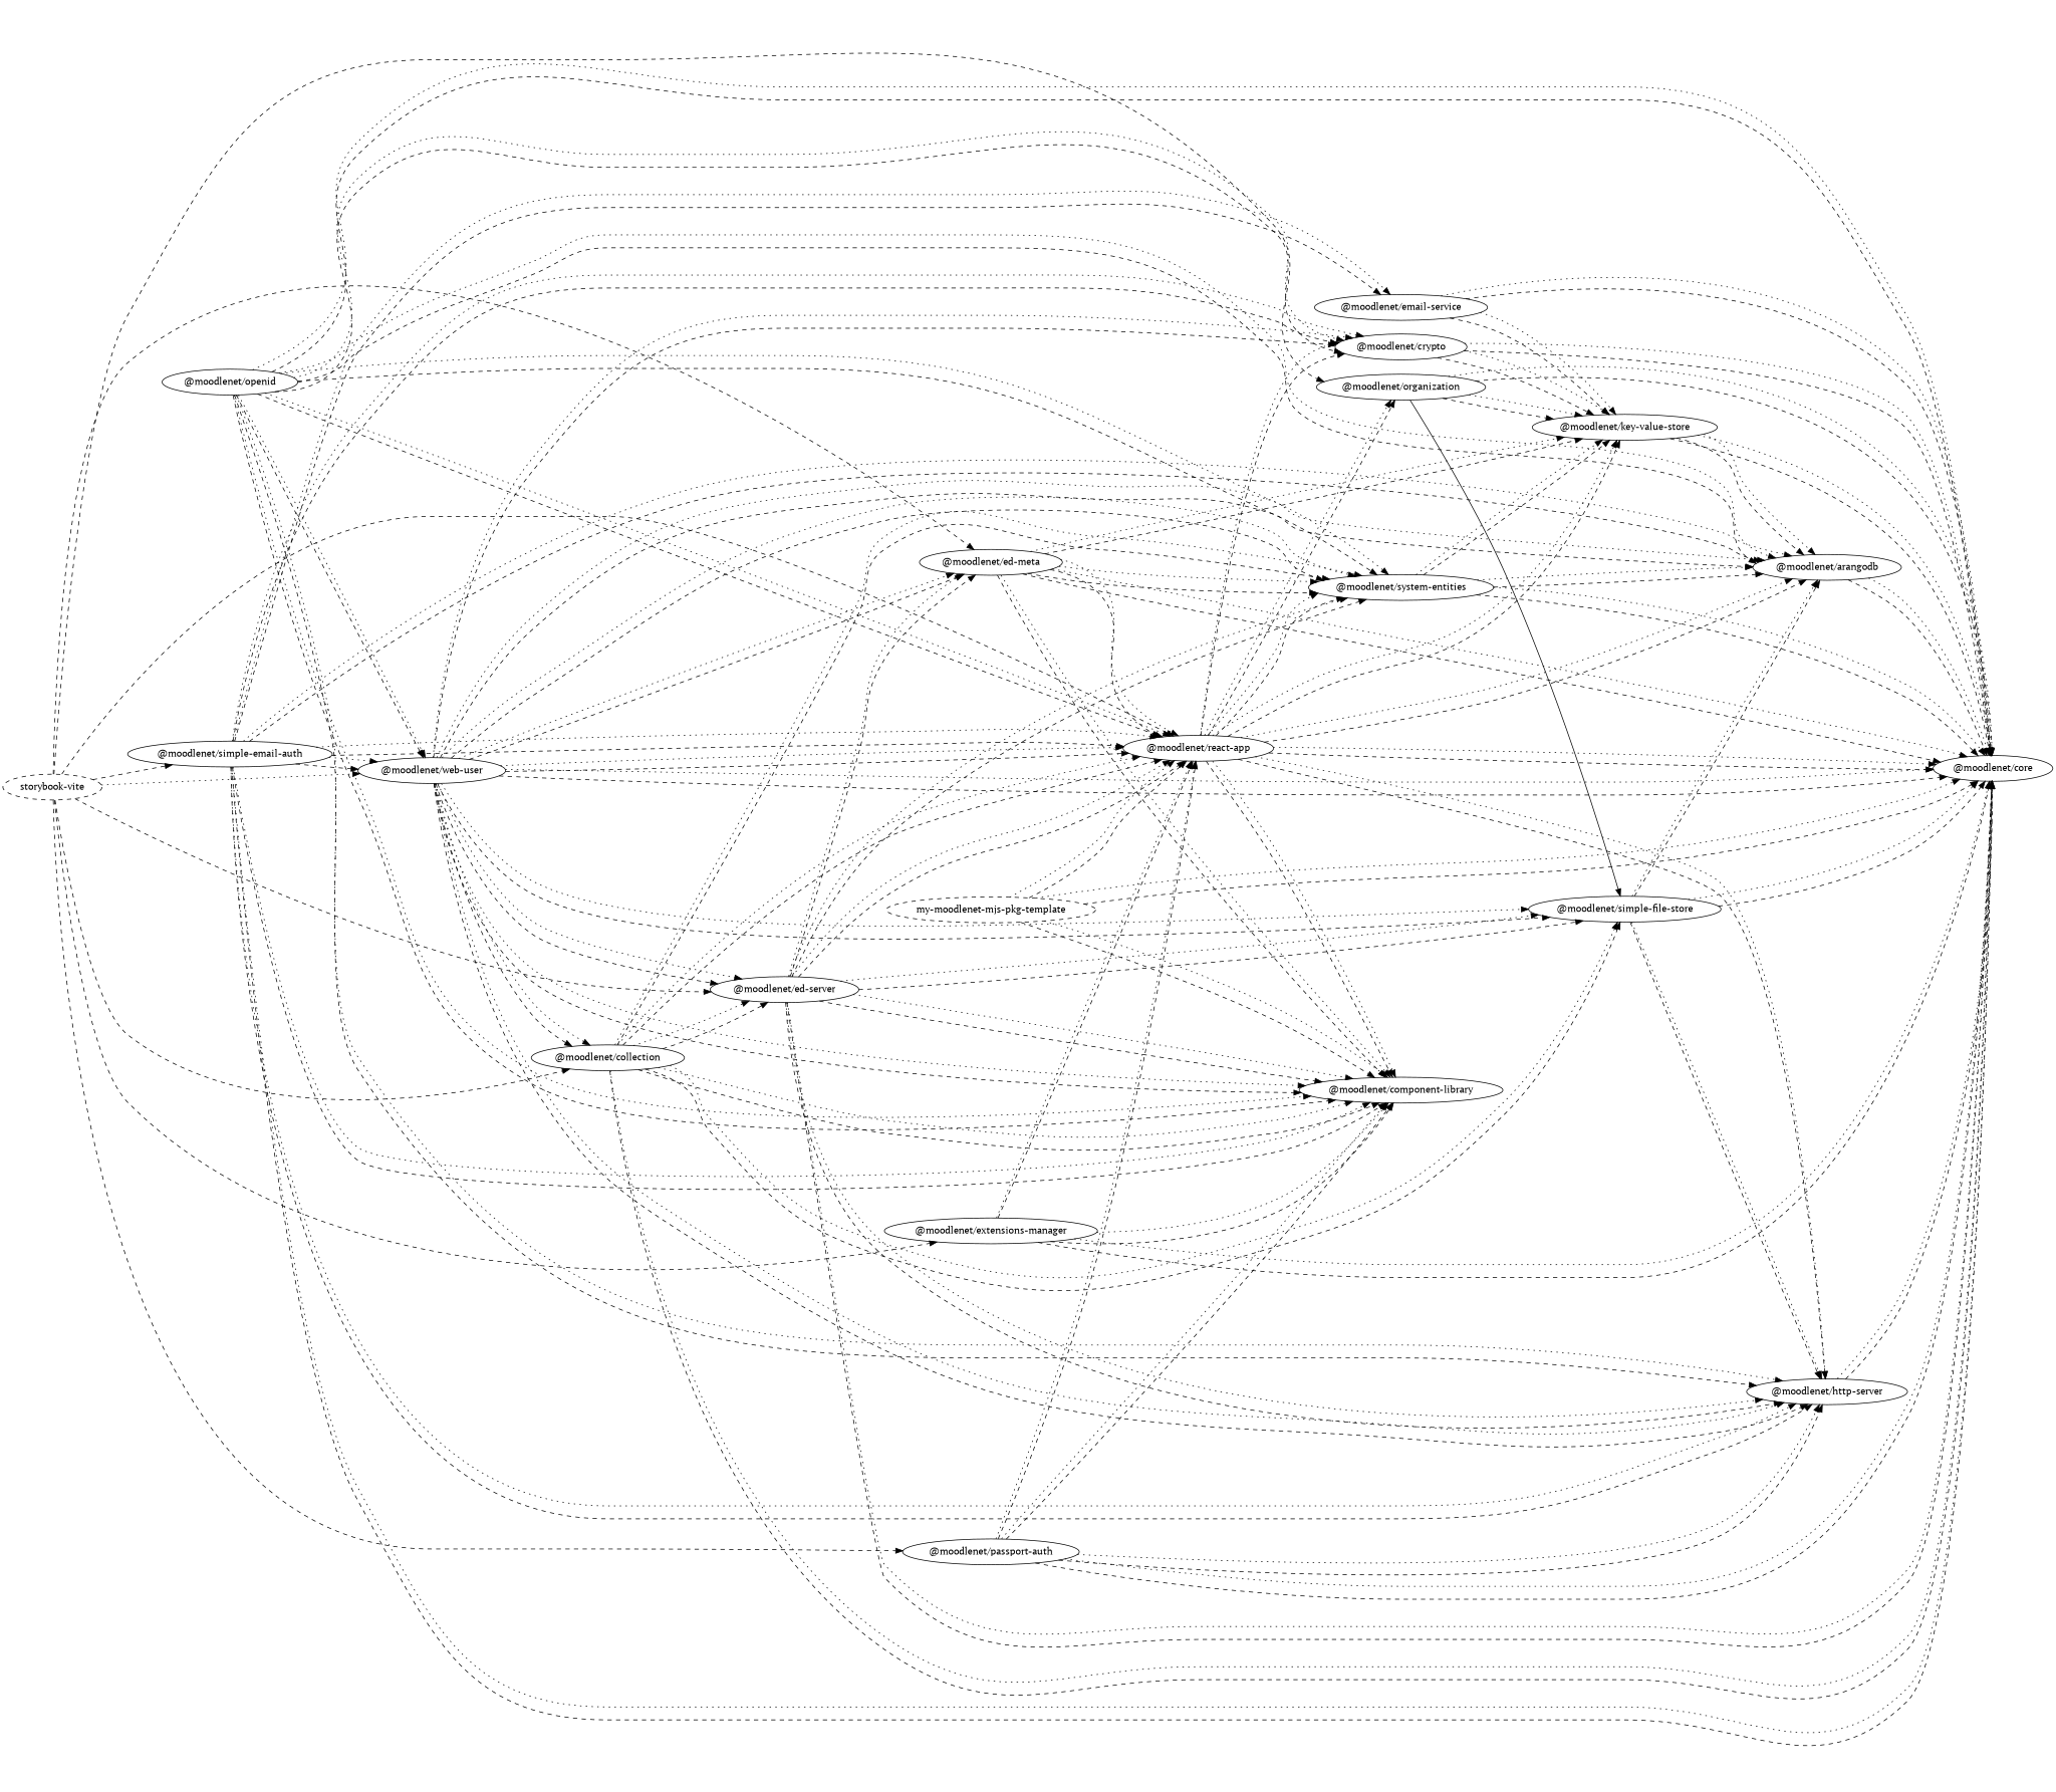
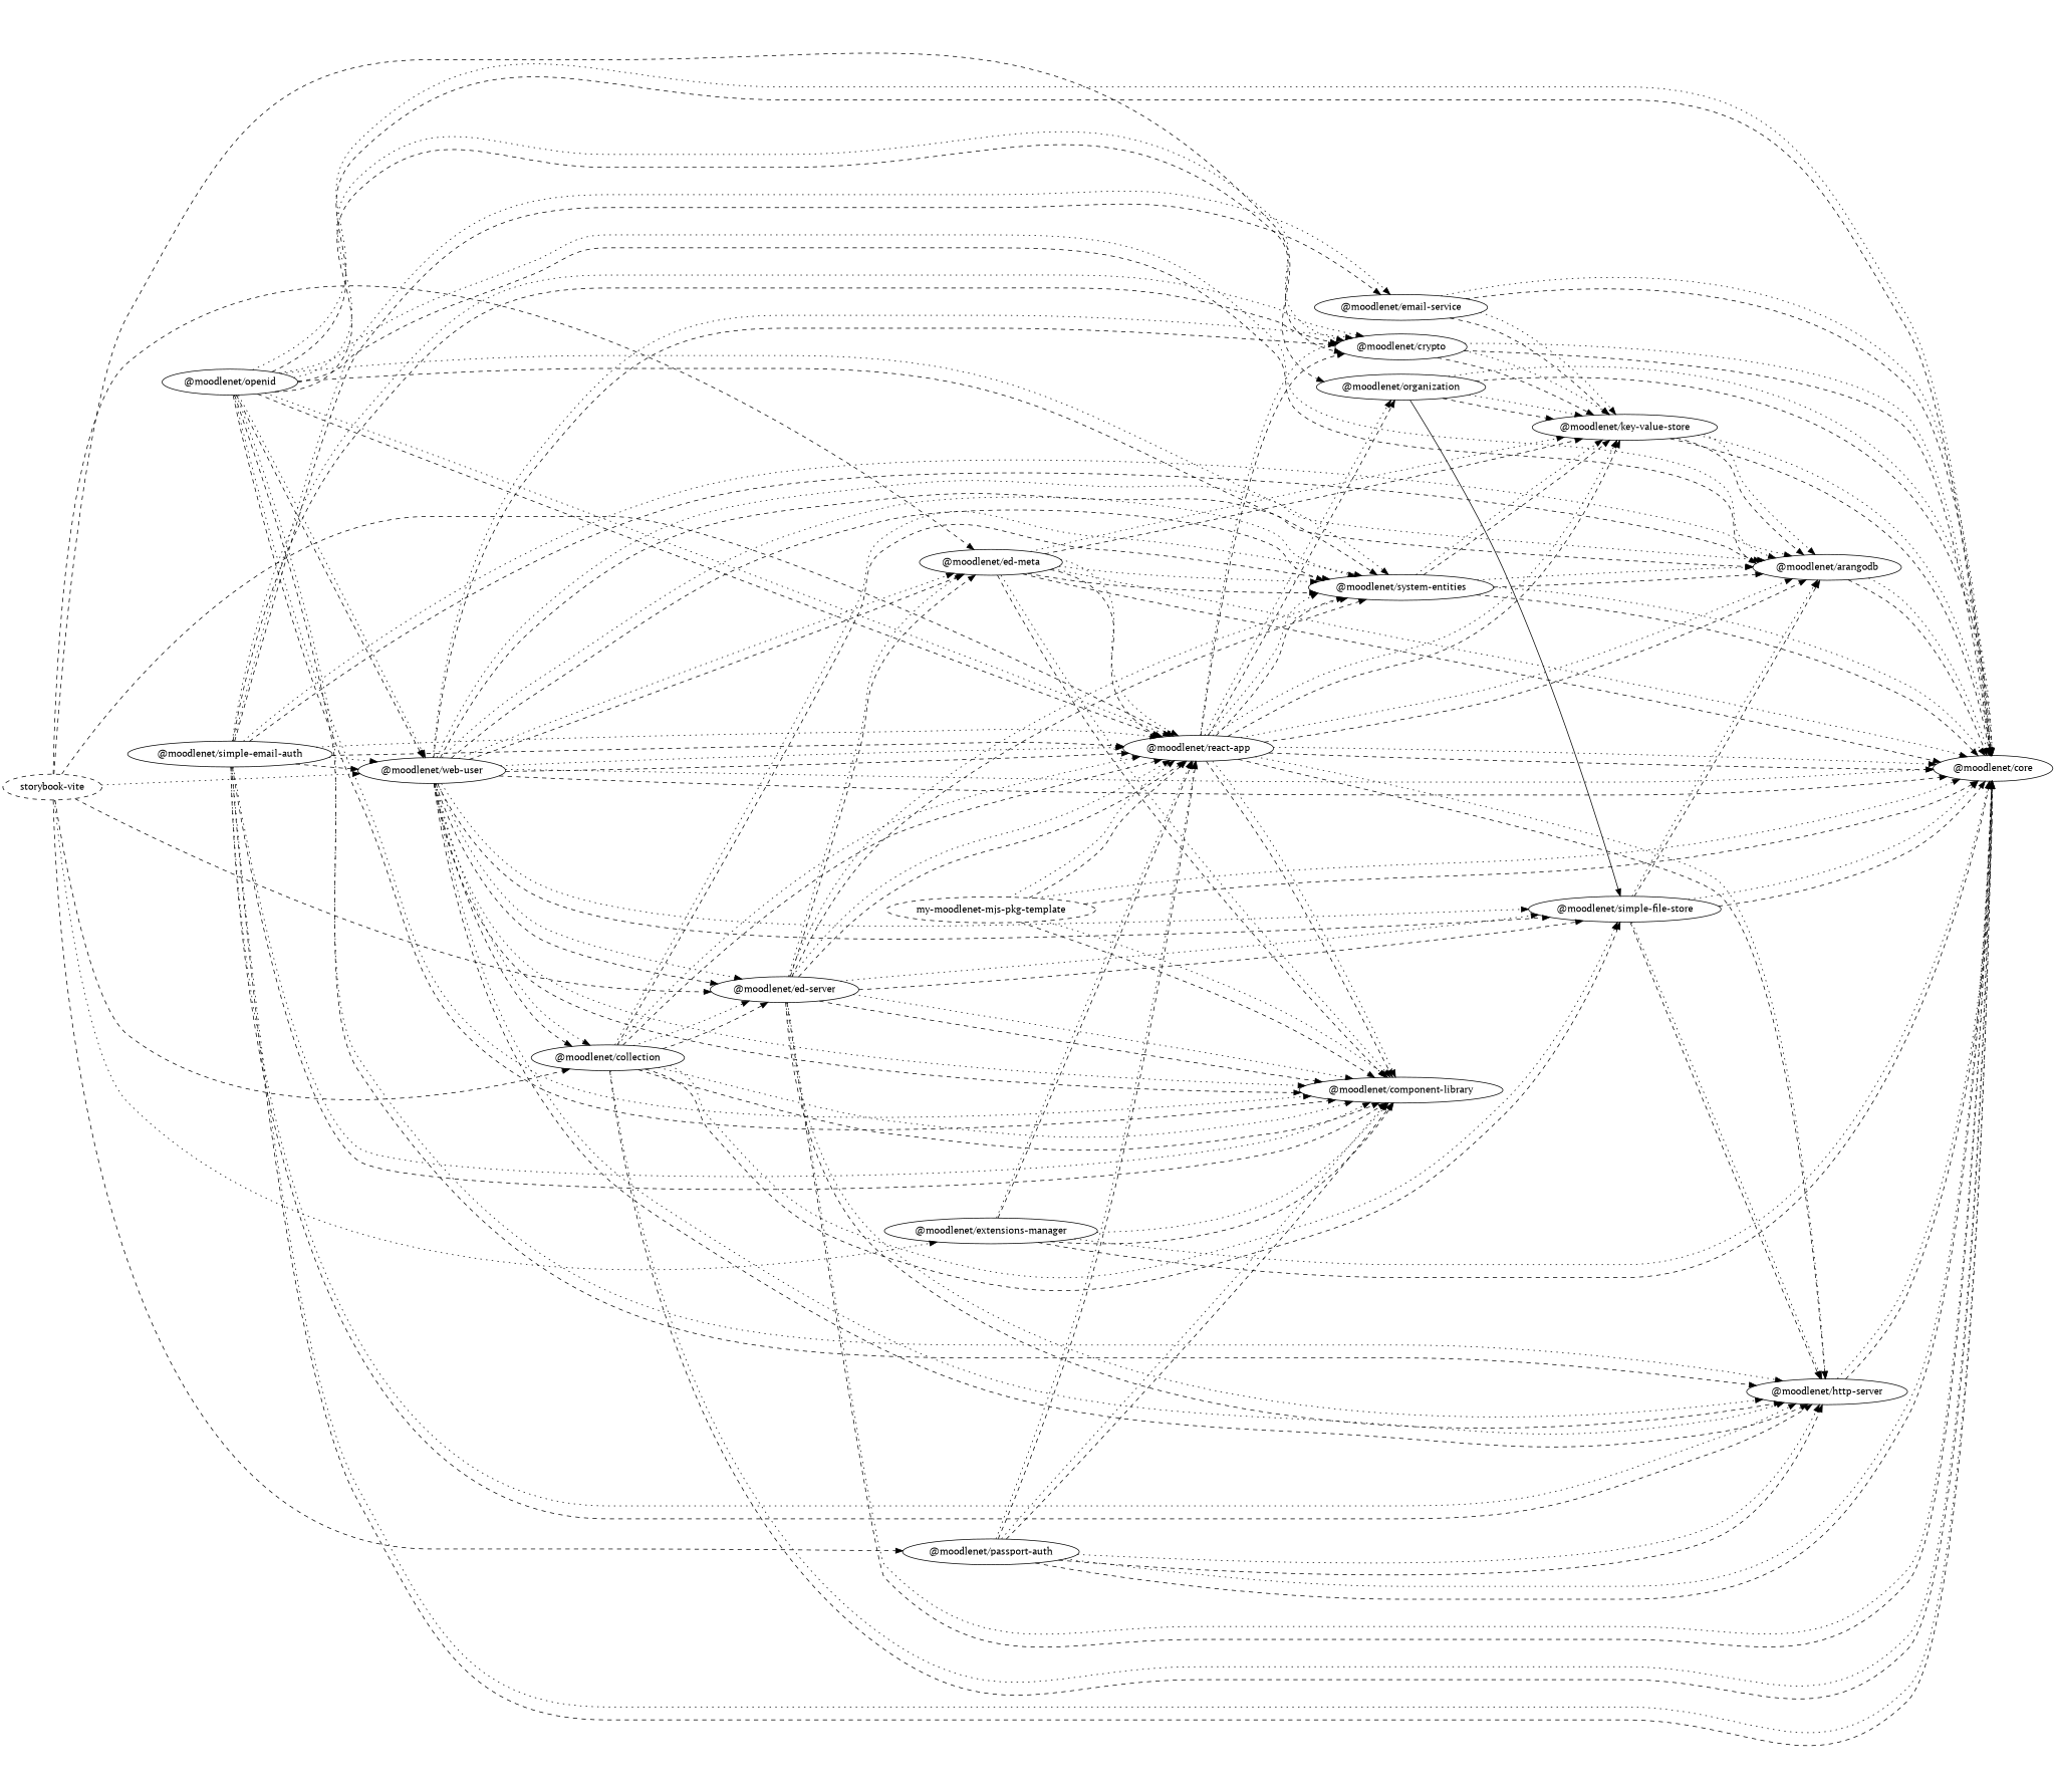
  digraph {
    fontname="PT Serif"
    rankdir=LR
    node [fontname="PT Serif"]
    edge [fontname="PT Serif" style=dashed]
    "@moodlenet/arangodb"
    "@moodlenet/core"
    "@moodlenet/collection"
    "@moodlenet/component-library"
    n5 [label="@moodlenet/ed-server"]
    "@moodlenet/react-app"
    "@moodlenet/simple-file-store"
    "@moodlenet/system-entities"
    "@moodlenet/ed-meta"
    "@moodlenet/http-server"
    "@moodlenet/crypto"
    "@moodlenet/key-value-store"
    "@moodlenet/organization"
    "@moodlenet/email-service"
    "@moodlenet/extensions-manager"
    "my-moodlenet-mjs-pkg-template" [style=dashed]
    "@moodlenet/openid"
    "@moodlenet/web-user"
    "@moodlenet/passport-auth"
    "@moodlenet/simple-email-auth"
    "storybook-vite" [style=dashed]
    "@moodlenet/arangodb" -> "@moodlenet/core"
    "@moodlenet/arangodb" -> "@moodlenet/core" [style=dotted]
    "@moodlenet/collection" -> "@moodlenet/core"
    "@moodlenet/collection" -> "@moodlenet/core" [style=dotted]
    "@moodlenet/collection" -> "@moodlenet/component-library"
    "@moodlenet/collection" -> "@moodlenet/component-library" [style=dotted]
    "@moodlenet/collection" -> n5
    "@moodlenet/collection" -> n5 [style=dotted]
    "@moodlenet/collection" -> "@moodlenet/react-app"
    "@moodlenet/collection" -> "@moodlenet/react-app" [style=dotted]
    "@moodlenet/collection" -> "@moodlenet/simple-file-store"
    "@moodlenet/collection" -> "@moodlenet/simple-file-store" [style=dotted]
    "@moodlenet/collection" -> "@moodlenet/system-entities"
    "@moodlenet/collection" -> "@moodlenet/system-entities" [style=dotted]
    n5 -> "@moodlenet/core"
    n5 -> "@moodlenet/core" [style=dotted]
    n5 -> "@moodlenet/component-library"
    n5 -> "@moodlenet/component-library" [style=dotted]
    n5 -> "@moodlenet/react-app"
    n5 -> "@moodlenet/react-app" [style=dotted]
    n5 -> "@moodlenet/simple-file-store"
    n5 -> "@moodlenet/simple-file-store" [style=dotted]
    n5 -> "@moodlenet/system-entities"
    n5 -> "@moodlenet/system-entities" [style=dotted]
    n5 -> "@moodlenet/ed-meta"
    n5 -> "@moodlenet/ed-meta" [style=dotted]
    n5 -> "@moodlenet/http-server"
    n5 -> "@moodlenet/http-server" [style=dotted]
    "@moodlenet/react-app" -> "@moodlenet/arangodb"
    "@moodlenet/react-app" -> "@moodlenet/arangodb" [style=dotted]
    "@moodlenet/react-app" -> "@moodlenet/core"
    "@moodlenet/react-app" -> "@moodlenet/core" [style=dotted]
    "@moodlenet/react-app" -> "@moodlenet/component-library"
    "@moodlenet/react-app" -> "@moodlenet/component-library" [style=dotted]
    "@moodlenet/react-app" -> "@moodlenet/system-entities"
    "@moodlenet/react-app" -> "@moodlenet/system-entities" [style=dotted]
    "@moodlenet/react-app" -> "@moodlenet/http-server"
    "@moodlenet/react-app" -> "@moodlenet/http-server" [style=dotted]
    "@moodlenet/react-app" -> "@moodlenet/crypto"
    "@moodlenet/react-app" -> "@moodlenet/crypto" [style=dotted]
    "@moodlenet/react-app" -> "@moodlenet/key-value-store"
    "@moodlenet/react-app" -> "@moodlenet/key-value-store" [style=dotted]
    "@moodlenet/react-app" -> "@moodlenet/organization"
    "@moodlenet/react-app" -> "@moodlenet/organization" [style=dotted]
    "@moodlenet/simple-file-store" -> "@moodlenet/arangodb"
    "@moodlenet/simple-file-store" -> "@moodlenet/arangodb" [style=dotted]
    "@moodlenet/simple-file-store" -> "@moodlenet/core"
    "@moodlenet/simple-file-store" -> "@moodlenet/core" [style=dotted]
    "@moodlenet/simple-file-store" -> "@moodlenet/http-server"
    "@moodlenet/simple-file-store" -> "@moodlenet/http-server" [style=dotted]
    "@moodlenet/system-entities" -> "@moodlenet/arangodb"
    "@moodlenet/system-entities" -> "@moodlenet/arangodb" [style=dotted]
    "@moodlenet/system-entities" -> "@moodlenet/core"
    "@moodlenet/system-entities" -> "@moodlenet/core" [style=dotted]
    "@moodlenet/system-entities" -> "@moodlenet/key-value-store"
    "@moodlenet/system-entities" -> "@moodlenet/key-value-store" [style=dotted]
    "@moodlenet/ed-meta" -> "@moodlenet/core"
    "@moodlenet/ed-meta" -> "@moodlenet/core" [style=dotted]
    "@moodlenet/ed-meta" -> "@moodlenet/component-library"
    "@moodlenet/ed-meta" -> "@moodlenet/component-library" [style=dotted]
    "@moodlenet/ed-meta" -> "@moodlenet/react-app"
    "@moodlenet/ed-meta" -> "@moodlenet/react-app" [style=dotted]
    "@moodlenet/ed-meta" -> "@moodlenet/system-entities"
    "@moodlenet/ed-meta" -> "@moodlenet/system-entities" [style=dotted]
    "@moodlenet/ed-meta" -> "@moodlenet/key-value-store"
    "@moodlenet/ed-meta" -> "@moodlenet/key-value-store" [style=dotted]
    "@moodlenet/http-server" -> "@moodlenet/core"
    "@moodlenet/http-server" -> "@moodlenet/core" [style=dotted]
    "@moodlenet/crypto" -> "@moodlenet/core"
    "@moodlenet/crypto" -> "@moodlenet/core" [style=dotted]
    "@moodlenet/crypto" -> "@moodlenet/key-value-store"
    "@moodlenet/crypto" -> "@moodlenet/key-value-store" [style=dotted]
    "@moodlenet/key-value-store" -> "@moodlenet/arangodb"
    "@moodlenet/key-value-store" -> "@moodlenet/arangodb" [style=dotted]
    "@moodlenet/key-value-store" -> "@moodlenet/core"
    "@moodlenet/key-value-store" -> "@moodlenet/core" [style=dotted]
    "@moodlenet/organization" -> "@moodlenet/core"
    "@moodlenet/organization" -> "@moodlenet/core" [style=dotted]
    "@moodlenet/organization" -> "@moodlenet/simple-file-store" [style=""]
    "@moodlenet/organization" -> "@moodlenet/key-value-store"
    "@moodlenet/organization" -> "@moodlenet/key-value-store" [style=dotted]
    "@moodlenet/email-service" -> "@moodlenet/core"
    "@moodlenet/email-service" -> "@moodlenet/core" [style=dotted]
    "@moodlenet/email-service" -> "@moodlenet/key-value-store"
    "@moodlenet/email-service" -> "@moodlenet/key-value-store" [style=dotted]
    "@moodlenet/extensions-manager" -> "@moodlenet/core"
    "@moodlenet/extensions-manager" -> "@moodlenet/core" [style=dotted]
    "@moodlenet/extensions-manager" -> "@moodlenet/component-library"
    "@moodlenet/extensions-manager" -> "@moodlenet/component-library" [style=dotted]
    "@moodlenet/extensions-manager" -> "@moodlenet/react-app"
    "@moodlenet/extensions-manager" -> "@moodlenet/react-app" [style=dotted]
    "my-moodlenet-mjs-pkg-template" -> "@moodlenet/core"
    "my-moodlenet-mjs-pkg-template" -> "@moodlenet/core" [style=dotted]
    "my-moodlenet-mjs-pkg-template" -> "@moodlenet/component-library"
    "my-moodlenet-mjs-pkg-template" -> "@moodlenet/component-library" [style=dotted]
    "my-moodlenet-mjs-pkg-template" -> "@moodlenet/react-app"
    "my-moodlenet-mjs-pkg-template" -> "@moodlenet/react-app" [style=dotted]
    "@moodlenet/openid" -> "@moodlenet/arangodb"
    "@moodlenet/openid" -> "@moodlenet/arangodb" [style=dotted]
    "@moodlenet/openid" -> "@moodlenet/core"
    "@moodlenet/openid" -> "@moodlenet/core" [style=dotted]
    "@moodlenet/openid" -> "@moodlenet/component-library"
    "@moodlenet/openid" -> "@moodlenet/component-library" [style=dotted]
    "@moodlenet/openid" -> "@moodlenet/react-app"
    "@moodlenet/openid" -> "@moodlenet/react-app" [style=dotted]
    "@moodlenet/openid" -> "@moodlenet/system-entities"
    "@moodlenet/openid" -> "@moodlenet/system-entities" [style=dotted]
    "@moodlenet/openid" -> "@moodlenet/http-server"
    "@moodlenet/openid" -> "@moodlenet/http-server" [style=dotted]
    "@moodlenet/openid" -> "@moodlenet/crypto"
    "@moodlenet/openid" -> "@moodlenet/crypto" [style=dotted]
    "@moodlenet/openid" -> "@moodlenet/web-user"
    "@moodlenet/openid" -> "@moodlenet/web-user" [style=dotted]
    "@moodlenet/web-user" -> "@moodlenet/arangodb"
    "@moodlenet/web-user" -> "@moodlenet/arangodb" [style=dotted]
    "@moodlenet/web-user" -> "@moodlenet/core"
    "@moodlenet/web-user" -> "@moodlenet/core" [style=dotted]
    "@moodlenet/web-user" -> "@moodlenet/collection"
    "@moodlenet/web-user" -> "@moodlenet/collection" [style=dotted]
    "@moodlenet/web-user" -> "@moodlenet/component-library"
    "@moodlenet/web-user" -> "@moodlenet/component-library" [style=dotted]
    "@moodlenet/web-user" -> n5
    "@moodlenet/web-user" -> n5 [style=dotted]
    "@moodlenet/web-user" -> "@moodlenet/react-app"
    "@moodlenet/web-user" -> "@moodlenet/react-app" [style=dotted]
    "@moodlenet/web-user" -> "@moodlenet/simple-file-store"
    "@moodlenet/web-user" -> "@moodlenet/simple-file-store" [style=dotted]
    "@moodlenet/web-user" -> "@moodlenet/system-entities"
    "@moodlenet/web-user" -> "@moodlenet/system-entities" [style=dotted]
    "@moodlenet/web-user" -> "@moodlenet/ed-meta"
    "@moodlenet/web-user" -> "@moodlenet/ed-meta" [style=dotted]
    "@moodlenet/web-user" -> "@moodlenet/http-server"
    "@moodlenet/web-user" -> "@moodlenet/http-server" [style=dotted]
    "@moodlenet/web-user" -> "@moodlenet/crypto"
    "@moodlenet/web-user" -> "@moodlenet/crypto" [style=dotted]
    "@moodlenet/passport-auth" -> "@moodlenet/core"
    "@moodlenet/passport-auth" -> "@moodlenet/core" [style=dotted]
    "@moodlenet/passport-auth" -> "@moodlenet/component-library"
    "@moodlenet/passport-auth" -> "@moodlenet/component-library" [style=dotted]
    "@moodlenet/passport-auth" -> "@moodlenet/react-app"
    "@moodlenet/passport-auth" -> "@moodlenet/react-app" [style=dotted]
    "@moodlenet/passport-auth" -> "@moodlenet/http-server"
    "@moodlenet/passport-auth" -> "@moodlenet/http-server" [style=dotted]
    "@moodlenet/simple-email-auth" -> "@moodlenet/arangodb"
    "@moodlenet/simple-email-auth" -> "@moodlenet/arangodb" [style=dotted]
    "@moodlenet/simple-email-auth" -> "@moodlenet/core"
    "@moodlenet/simple-email-auth" -> "@moodlenet/core" [style=dotted]
    "@moodlenet/simple-email-auth" -> "@moodlenet/component-library"
    "@moodlenet/simple-email-auth" -> "@moodlenet/component-library" [style=dotted]
    "@moodlenet/simple-email-auth" -> "@moodlenet/react-app"
    "@moodlenet/simple-email-auth" -> "@moodlenet/react-app" [style=dotted]
    "@moodlenet/simple-email-auth" -> "@moodlenet/http-server"
    "@moodlenet/simple-email-auth" -> "@moodlenet/http-server" [style=dotted]
    "@moodlenet/simple-email-auth" -> "@moodlenet/crypto"
    "@moodlenet/simple-email-auth" -> "@moodlenet/crypto" [style=dotted]
    "@moodlenet/simple-email-auth" -> "@moodlenet/email-service"
    "@moodlenet/simple-email-auth" -> "@moodlenet/email-service" [style=dotted]
    "@moodlenet/simple-email-auth" -> "@moodlenet/web-user"
    "@moodlenet/simple-email-auth" -> "@moodlenet/web-user" [style=dotted]
    "storybook-vite" -> "@moodlenet/collection"
    "storybook-vite" -> n5
    "storybook-vite" -> "@moodlenet/react-app"
    "storybook-vite" -> "@moodlenet/ed-meta"
    "storybook-vite" -> "@moodlenet/organization"
-   "storybook-vite" -> "@moodlenet/extensions-manager"
+   "storybook-vite" -> "@moodlenet/extensions-manager" [style=dotted]
    "storybook-vite" -> "@moodlenet/web-user" [style=dotted]
    "storybook-vite" -> "@moodlenet/passport-auth"
-   "storybook-vite" -> "@moodlenet/simple-email-auth"
  }
